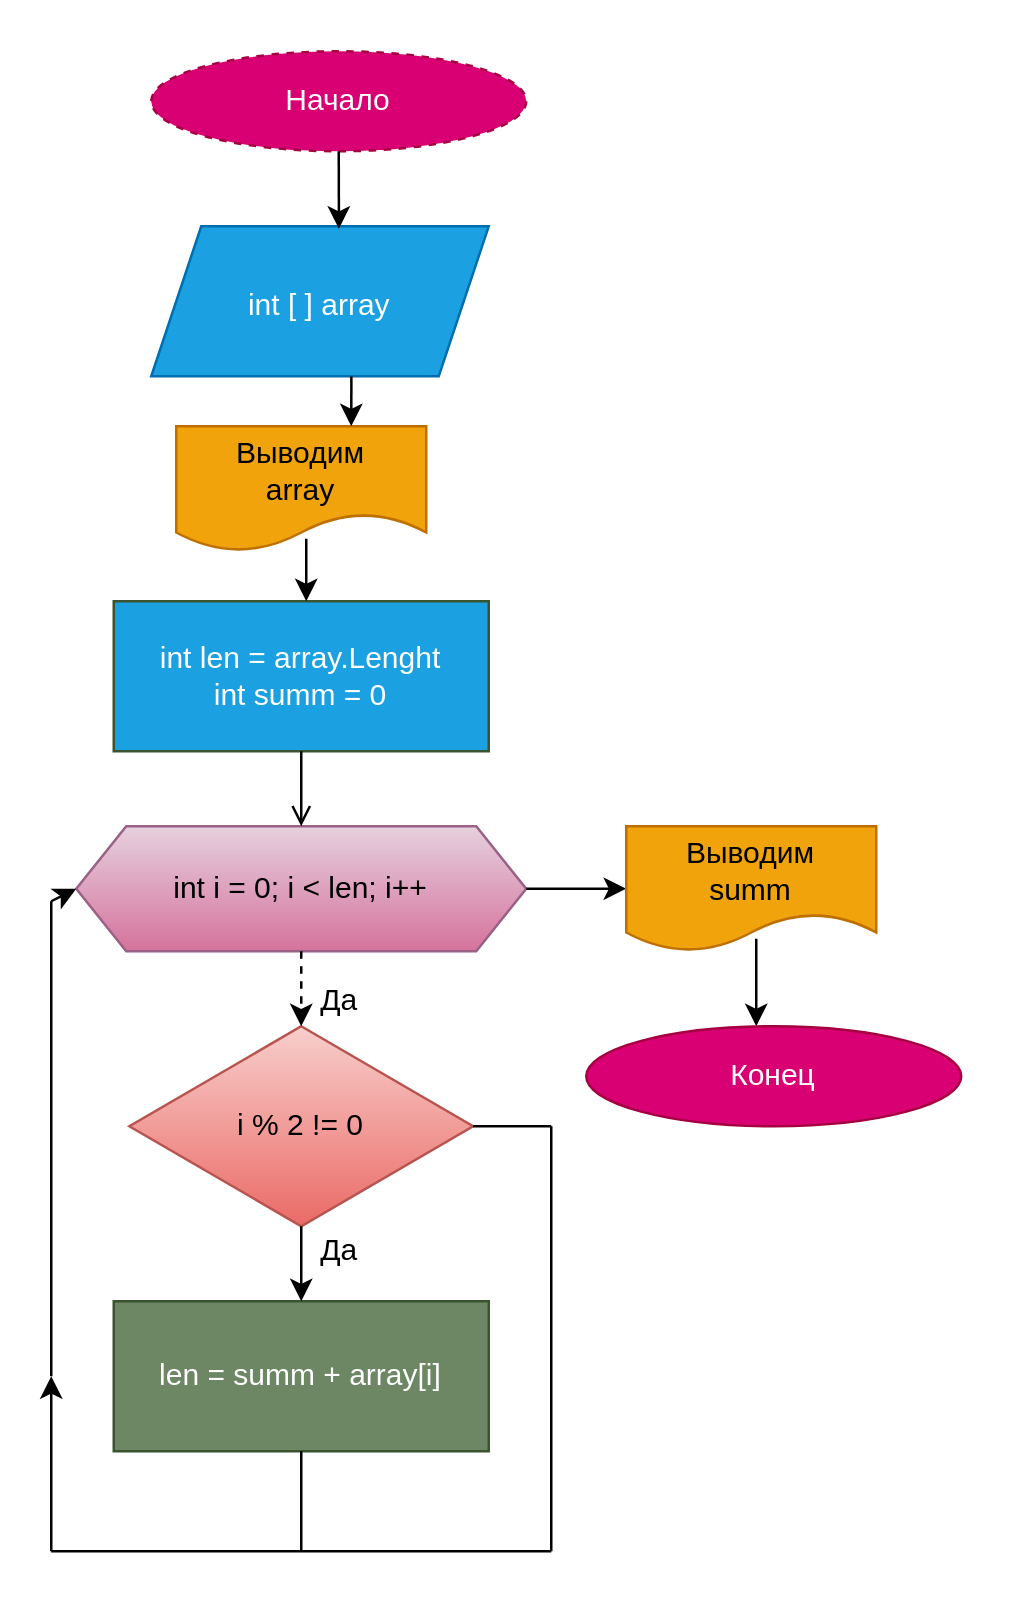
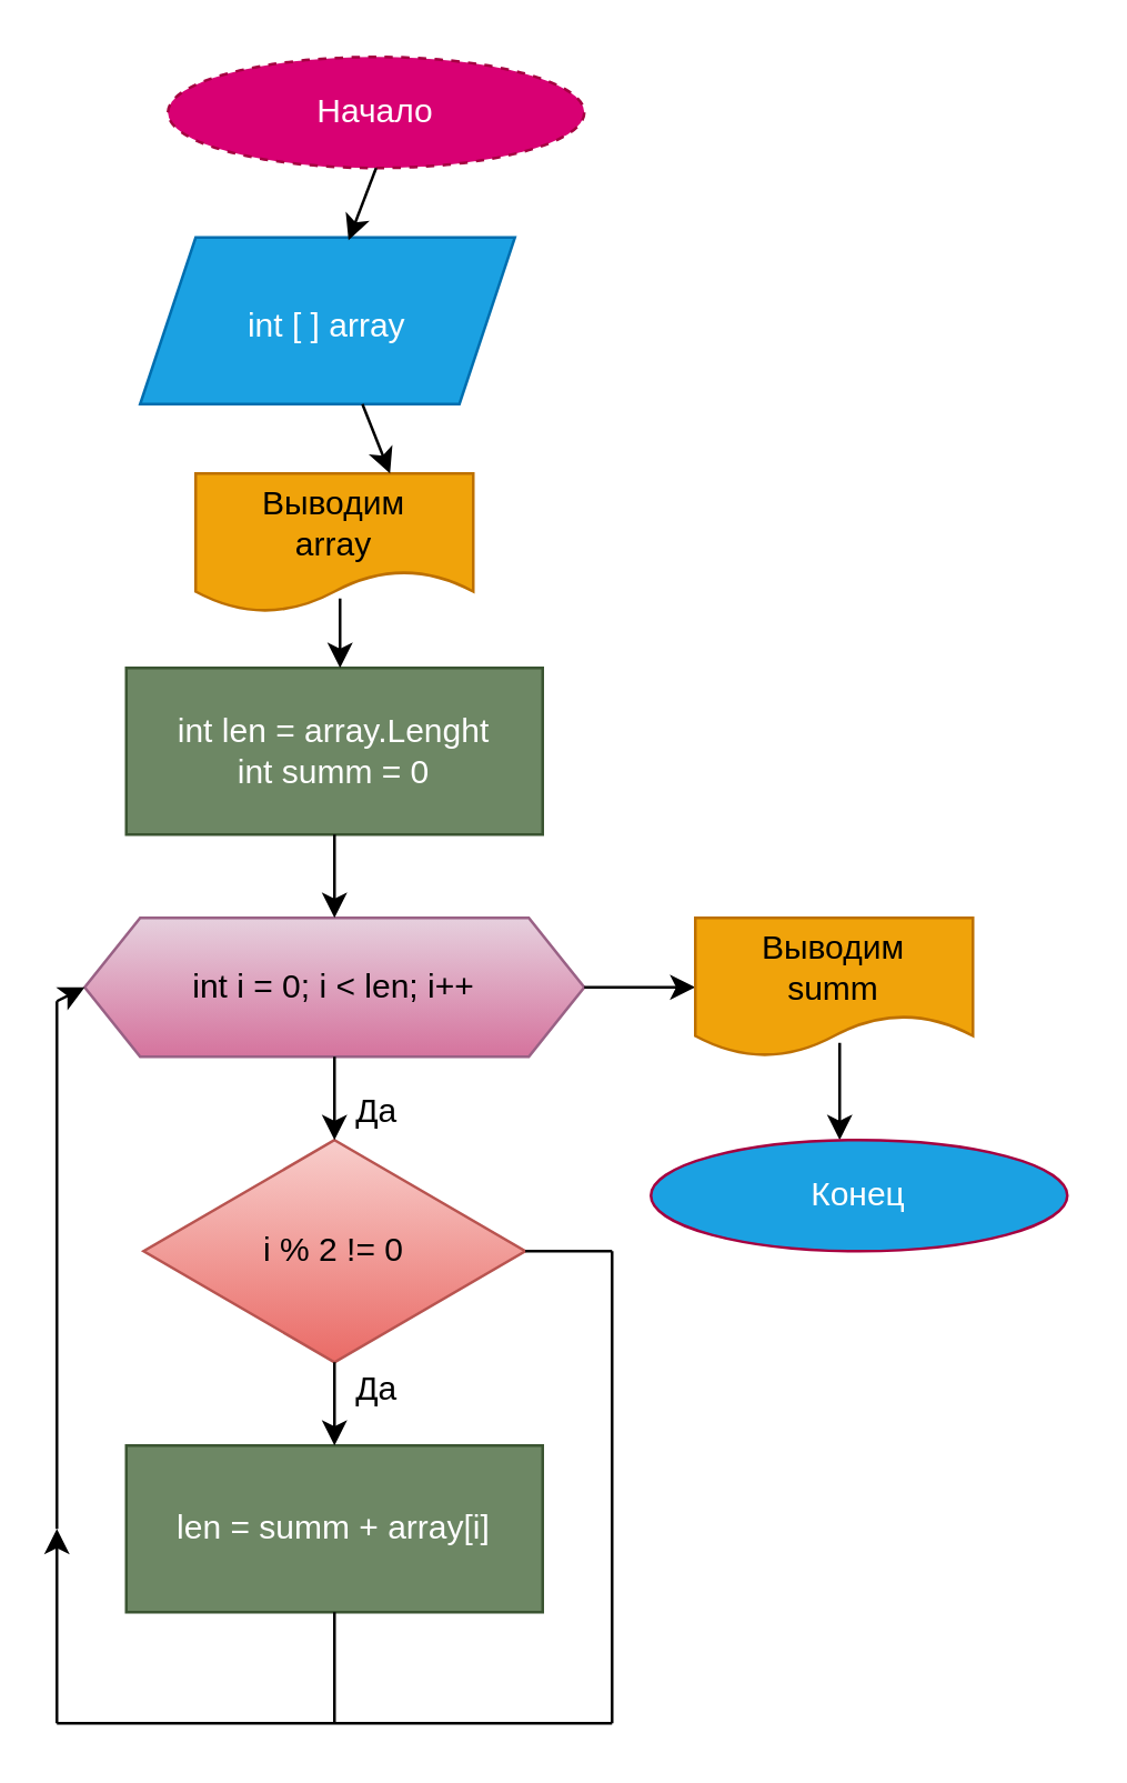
  <mxCell id="0" />
  <mxCell id="1" parent="0" />
  <mxCell id="2" value="Начало" style="ellipse;whiteSpace=wrap;html=1;fillColor=#d80073;fontColor=#ffffff;strokeColor=#A50040;dashed=1;" parent="1" vertex="1"><mxGeometry x="60" y="20" width="150" height="40" as="geometry" /></mxCell>
- <mxCell id="3" value="&lt;font style=&quot;font-size: 12px&quot;&gt;int [ ] array&lt;/font&gt;" style="shape=parallelogram;perimeter=parallelogramPerimeter;whiteSpace=wrap;html=1;fixedSize=1;fontSize=18;fillColor=#1ba1e2;fontColor=#ffffff;strokeColor=#006EAF;" parent="1" vertex="1"><mxGeometry x="60" y="90" width="135" height="60" as="geometry" /></mxCell>
- <mxCell id="4" value="int len = array.Lenght&lt;br&gt;int summ = 0" style="rounded=0;whiteSpace=wrap;html=1;fontSize=12;fillColor=#1ba1e2;fontColor=#ffffff;strokeColor=#3A5431;" parent="1" vertex="1"><mxGeometry x="45" y="240" width="150" height="60" as="geometry" /></mxCell>
+ <mxCell id="3" value="&lt;font style=&quot;font-size: 12px&quot;&gt;int [ ] array&lt;/font&gt;" style="shape=parallelogram;perimeter=parallelogramPerimeter;whiteSpace=wrap;html=1;fixedSize=1;fontSize=18;fillColor=#1ba1e2;fontColor=#ffffff;strokeColor=#006EAF;" parent="1" vertex="1"><mxGeometry x="50" y="85" width="135" height="60" as="geometry" /></mxCell>
+ <mxCell id="4" value="int len = array.Lenght&lt;br&gt;int summ = 0" style="rounded=0;whiteSpace=wrap;html=1;fontSize=12;fillColor=#6d8764;fontColor=#ffffff;strokeColor=#3A5431;" parent="1" vertex="1"><mxGeometry x="45" y="240" width="150" height="60" as="geometry" /></mxCell>
  <mxCell id="5" value="int i = 0; i &amp;lt; len; i++" style="shape=hexagon;perimeter=hexagonPerimeter2;whiteSpace=wrap;html=1;fixedSize=1;fontSize=12;fillColor=#e6d0de;gradientColor=#d5739d;strokeColor=#996185;" parent="1" vertex="1"><mxGeometry x="30" y="330" width="180" height="50" as="geometry" /></mxCell>
  <mxCell id="6" value="i % 2 != 0" style="rhombus;whiteSpace=wrap;html=1;fontSize=12;fillColor=#f8cecc;gradientColor=#ea6b66;strokeColor=#b85450;" parent="1" vertex="1"><mxGeometry x="51.25" y="410" width="137.5" height="80" as="geometry" /></mxCell>
  <mxCell id="7" value="len = summ + array[i]" style="rounded=0;whiteSpace=wrap;html=1;fontSize=12;fillColor=#6d8764;fontColor=#ffffff;strokeColor=#3A5431;" parent="1" vertex="1"><mxGeometry x="45" y="520" width="150" height="60" as="geometry" /></mxCell>
  <mxCell id="8" value="Выводим&lt;br&gt;array" style="shape=document;whiteSpace=wrap;html=1;boundedLbl=1;fontSize=12;fillColor=#f0a30a;fontColor=#000000;strokeColor=#BD7000;" parent="1" vertex="1"><mxGeometry x="70" y="170" width="100" height="50" as="geometry" /></mxCell>
  <mxCell id="9" value="" style="endArrow=classic;html=1;fontSize=12;exitX=0.5;exitY=1;exitDx=0;exitDy=0;entryX=0.556;entryY=0.017;entryDx=0;entryDy=0;entryPerimeter=0;" parent="1" source="2" target="3" edge="1"><mxGeometry width="50" height="50" relative="1" as="geometry"><mxPoint x="-5" y="120" as="sourcePoint" /><mxPoint x="45" y="70" as="targetPoint" /></mxGeometry></mxCell>
  <mxCell id="10" value="" style="endArrow=classic;html=1;fontSize=12;exitX=0.593;exitY=1;exitDx=0;exitDy=0;exitPerimeter=0;" parent="1" source="3" edge="1"><mxGeometry width="50" height="50" relative="1" as="geometry"><mxPoint x="120" y="190" as="sourcePoint" /><mxPoint x="140" y="170" as="targetPoint" /></mxGeometry></mxCell>
  <mxCell id="11" value="" style="endArrow=classic;html=1;fontSize=12;exitX=0.52;exitY=0.9;exitDx=0;exitDy=0;exitPerimeter=0;" parent="1" source="8" edge="1"><mxGeometry width="50" height="50" relative="1" as="geometry"><mxPoint x="120" y="190" as="sourcePoint" /><mxPoint x="122" y="240" as="targetPoint" /></mxGeometry></mxCell>
- <mxCell id="12" value="" style="endArrow=open;html=1;fontSize=12;exitX=0.5;exitY=1;exitDx=0;exitDy=0;entryX=0.5;entryY=0;entryDx=0;entryDy=0;" parent="1" source="4" target="5" edge="1"><mxGeometry width="50" height="50" relative="1" as="geometry"><mxPoint x="120" y="290" as="sourcePoint" /><mxPoint x="170" y="240" as="targetPoint" /></mxGeometry></mxCell>
- <mxCell id="13" value="" style="endArrow=classic;html=1;fontSize=12;exitX=0.5;exitY=1;exitDx=0;exitDy=0;dashed=1;" parent="1" source="5" target="6" edge="1"><mxGeometry width="50" height="50" relative="1" as="geometry"><mxPoint x="120" y="390" as="sourcePoint" /><mxPoint x="170" y="340" as="targetPoint" /></mxGeometry></mxCell>
+ <mxCell id="12" value="" style="endArrow=classic;html=1;fontSize=12;exitX=0.5;exitY=1;exitDx=0;exitDy=0;entryX=0.5;entryY=0;entryDx=0;entryDy=0;" parent="1" source="4" target="5" edge="1"><mxGeometry width="50" height="50" relative="1" as="geometry"><mxPoint x="120" y="290" as="sourcePoint" /><mxPoint x="170" y="240" as="targetPoint" /></mxGeometry></mxCell>
+ <mxCell id="13" value="" style="endArrow=classic;html=1;fontSize=12;exitX=0.5;exitY=1;exitDx=0;exitDy=0;" parent="1" source="5" target="6" edge="1"><mxGeometry width="50" height="50" relative="1" as="geometry"><mxPoint x="120" y="390" as="sourcePoint" /><mxPoint x="170" y="340" as="targetPoint" /></mxGeometry></mxCell>
  <mxCell id="14" value="" style="endArrow=classic;html=1;fontSize=12;entryX=0.5;entryY=0;entryDx=0;entryDy=0;" parent="1" target="7" edge="1"><mxGeometry width="50" height="50" relative="1" as="geometry"><mxPoint x="120" y="490" as="sourcePoint" /><mxPoint x="170" y="440" as="targetPoint" /></mxGeometry></mxCell>
  <mxCell id="15" value="" style="endArrow=none;html=1;fontSize=12;" parent="1" edge="1"><mxGeometry width="50" height="50" relative="1" as="geometry"><mxPoint x="20" y="550" as="sourcePoint" /><mxPoint x="20" y="360" as="targetPoint" /></mxGeometry></mxCell>
  <mxCell id="16" value="" style="endArrow=classic;html=1;fontSize=12;entryX=0;entryY=0.5;entryDx=0;entryDy=0;" parent="1" target="5" edge="1"><mxGeometry width="50" height="50" relative="1" as="geometry"><mxPoint x="20" y="360" as="sourcePoint" /><mxPoint x="170" y="440" as="targetPoint" /></mxGeometry></mxCell>
  <mxCell id="17" value="" style="endArrow=none;html=1;fontSize=12;exitX=1;exitY=0.5;exitDx=0;exitDy=0;" parent="1" source="6" edge="1"><mxGeometry width="50" height="50" relative="1" as="geometry"><mxPoint x="120" y="490" as="sourcePoint" /><mxPoint x="220" y="450" as="targetPoint" /></mxGeometry></mxCell>
  <mxCell id="18" value="" style="endArrow=none;html=1;fontSize=12;" parent="1" edge="1"><mxGeometry width="50" height="50" relative="1" as="geometry"><mxPoint x="220" y="450" as="sourcePoint" /><mxPoint x="220" y="620" as="targetPoint" /></mxGeometry></mxCell>
  <mxCell id="19" value="" style="endArrow=none;html=1;fontSize=12;" parent="1" edge="1"><mxGeometry width="50" height="50" relative="1" as="geometry"><mxPoint x="20" y="620" as="sourcePoint" /><mxPoint x="220" y="620" as="targetPoint" /></mxGeometry></mxCell>
  <mxCell id="20" value="" style="endArrow=classic;html=1;fontSize=12;" parent="1" edge="1"><mxGeometry width="50" height="50" relative="1" as="geometry"><mxPoint x="20" y="620" as="sourcePoint" /><mxPoint x="20" y="550" as="targetPoint" /></mxGeometry></mxCell>
  <mxCell id="21" value="" style="endArrow=classic;html=1;fontSize=12;exitX=1;exitY=0.5;exitDx=0;exitDy=0;" parent="1" source="5" edge="1"><mxGeometry width="50" height="50" relative="1" as="geometry"><mxPoint x="120" y="490" as="sourcePoint" /><mxPoint x="250" y="355" as="targetPoint" /></mxGeometry></mxCell>
  <mxCell id="22" value="Выводим&lt;br&gt;summ" style="shape=document;whiteSpace=wrap;html=1;boundedLbl=1;fontSize=12;fillColor=#f0a30a;fontColor=#000000;strokeColor=#BD7000;" parent="1" vertex="1"><mxGeometry x="250" y="330" width="100" height="50" as="geometry" /></mxCell>
  <mxCell id="23" value="" style="endArrow=classic;html=1;fontSize=12;exitX=0.52;exitY=0.9;exitDx=0;exitDy=0;exitPerimeter=0;" parent="1" source="22" edge="1"><mxGeometry width="50" height="50" relative="1" as="geometry"><mxPoint x="120" y="390" as="sourcePoint" /><mxPoint x="302" y="410" as="targetPoint" /></mxGeometry></mxCell>
- <mxCell id="24" value="Конец" style="ellipse;whiteSpace=wrap;html=1;fillColor=#d80073;fontColor=#ffffff;strokeColor=#A50040;" parent="1" vertex="1"><mxGeometry x="234" y="410" width="150" height="40" as="geometry" /></mxCell>
+ <mxCell id="24" value="Конец" style="ellipse;whiteSpace=wrap;html=1;fillColor=#1ba1e2;fontColor=#ffffff;strokeColor=#A50040;" parent="1" vertex="1"><mxGeometry x="234" y="410" width="150" height="40" as="geometry" /></mxCell>
  <mxCell id="25" value="Да" style="text;html=1;align=center;verticalAlign=middle;resizable=0;points=[];autosize=1;strokeColor=none;fillColor=none;fontSize=12;" parent="1" vertex="1"><mxGeometry x="120" y="390" width="30" height="20" as="geometry" /></mxCell>
  <mxCell id="26" value="" style="endArrow=none;html=1;fontSize=12;exitX=0.5;exitY=1;exitDx=0;exitDy=0;" parent="1" source="7" edge="1"><mxGeometry width="50" height="50" relative="1" as="geometry"><mxPoint x="120" y="520" as="sourcePoint" /><mxPoint x="120" y="620" as="targetPoint" /></mxGeometry></mxCell>
  <mxCell id="27" value="Да" style="text;html=1;align=center;verticalAlign=middle;resizable=0;points=[];autosize=1;strokeColor=none;fillColor=none;fontSize=12;" parent="1" vertex="1"><mxGeometry x="120" y="490" width="30" height="20" as="geometry" /></mxCell>
